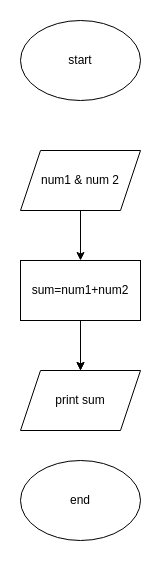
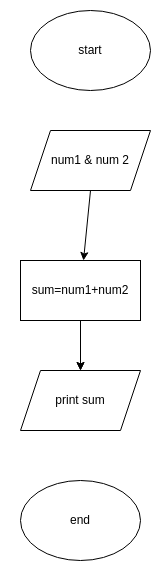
  <mxCell id="0" />
  <mxCell id="1" parent="0" />
- <mxCell id="2" value="start" style="ellipse;whiteSpace=wrap;html=1;" vertex="1" parent="1"><mxGeometry x="20" y="20" width="120" height="80" as="geometry" /></mxCell>
- <mxCell id="3" value="num1 &amp;amp; num 2" style="shape=parallelogram;perimeter=parallelogramPerimeter;whiteSpace=wrap;html=1;fixedSize=1;" vertex="1" parent="1"><mxGeometry x="20" y="150" width="120" height="60" as="geometry" /></mxCell>
+ <mxCell id="2" value="start" style="ellipse;whiteSpace=wrap;html=1;" vertex="1" parent="1"><mxGeometry x="30" y="10" width="120" height="80" as="geometry" /></mxCell>
+ <mxCell id="3" value="num1 &amp;amp; num 2" style="shape=parallelogram;perimeter=parallelogramPerimeter;whiteSpace=wrap;html=1;fixedSize=1;" vertex="1" parent="1"><mxGeometry x="30" y="130" width="120" height="60" as="geometry" /></mxCell>
  <mxCell id="4" value="" style="edgeStyle=orthogonalEdgeStyle;rounded=0;orthogonalLoop=1;jettySize=auto;html=1;" edge="1" parent="1" source="6" target="7"><mxGeometry relative="1" as="geometry" /></mxCell>
  <mxCell id="5" value="" style="edgeStyle=orthogonalEdgeStyle;rounded=0;orthogonalLoop=1;jettySize=auto;html=1;" edge="1" parent="1" source="6" target="7"><mxGeometry relative="1" as="geometry" /></mxCell>
  <mxCell id="6" value="sum=num1+num2" style="rounded=0;whiteSpace=wrap;html=1;" vertex="1" parent="1"><mxGeometry x="20" y="260" width="120" height="60" as="geometry" /></mxCell>
  <mxCell id="7" value="print sum" style="shape=parallelogram;perimeter=parallelogramPerimeter;whiteSpace=wrap;html=1;fixedSize=1;" vertex="1" parent="1"><mxGeometry x="20" y="370" width="120" height="60" as="geometry" /></mxCell>
- <mxCell id="8" value="end" style="ellipse;whiteSpace=wrap;html=1;" vertex="1" parent="1"><mxGeometry x="20" y="460" width="120" height="80" as="geometry" /></mxCell>
+ <mxCell id="8" value="end" style="ellipse;whiteSpace=wrap;html=1;" vertex="1" parent="1"><mxGeometry x="20" y="480" width="120" height="80" as="geometry" /></mxCell>
  <mxCell id="9" value="" style="endArrow=classic;html=1;rounded=0;exitX=0.5;exitY=1;exitDx=0;exitDy=0;" edge="1" parent="1" source="3" target="6"><mxGeometry width="50" height="50" relative="1" as="geometry"><mxPoint x="80" y="330" as="sourcePoint" /><mxPoint x="130" y="280" as="targetPoint" /></mxGeometry></mxCell>
